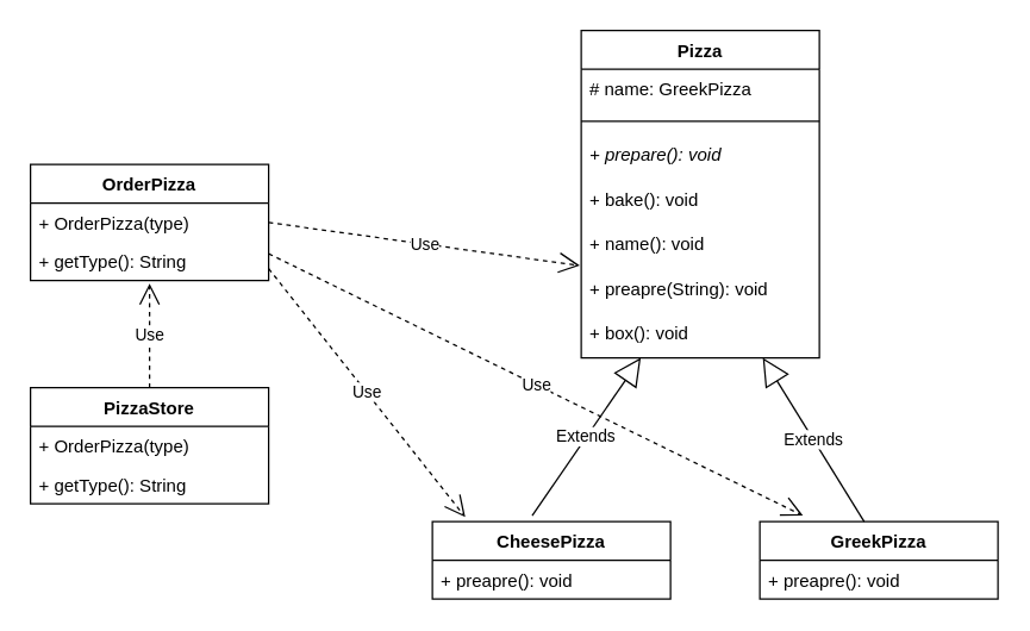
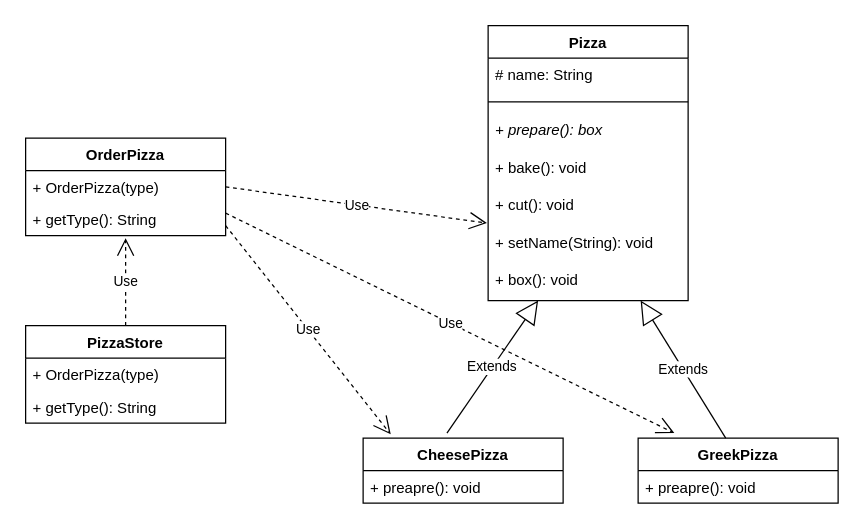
  <mxCell id="0" />
  <mxCell id="1" parent="0" />
  <mxCell id="2" value="Pizza" style="swimlane;fontStyle=1;align=center;verticalAlign=top;childLayout=stackLayout;horizontal=1;startSize=26;horizontalStack=0;resizeParent=1;resizeParentMax=0;resizeLast=0;collapsible=1;marginBottom=0;hachureGap=4;pointerEvents=0;" vertex="1" parent="1"><mxGeometry x="390" y="20" width="160" height="220" as="geometry"><mxRectangle x="410" y="290" width="60" height="26" as="alternateBounds" /></mxGeometry></mxCell>
- <mxCell id="3" value="# name: GreekPizza" style="text;strokeColor=none;fillColor=none;align=left;verticalAlign=top;spacingLeft=4;spacingRight=4;overflow=hidden;rotatable=0;points=[[0,0.5],[1,0.5]];portConstraint=eastwest;" vertex="1" parent="2"><mxGeometry y="26" width="160" height="26" as="geometry" /></mxCell>
+ <mxCell id="3" value="# name: String" style="text;strokeColor=none;fillColor=none;align=left;verticalAlign=top;spacingLeft=4;spacingRight=4;overflow=hidden;rotatable=0;points=[[0,0.5],[1,0.5]];portConstraint=eastwest;" vertex="1" parent="2"><mxGeometry y="26" width="160" height="26" as="geometry" /></mxCell>
  <mxCell id="4" value="" style="line;strokeWidth=1;fillColor=none;align=left;verticalAlign=middle;spacingTop=-1;spacingLeft=3;spacingRight=3;rotatable=0;labelPosition=right;points=[];portConstraint=eastwest;" vertex="1" parent="2"><mxGeometry y="52" width="160" height="18" as="geometry" /></mxCell>
- <mxCell id="5" value="+ prepare(): void" style="text;strokeColor=none;fillColor=none;align=left;verticalAlign=top;spacingLeft=4;spacingRight=4;overflow=hidden;rotatable=0;points=[[0,0.5],[1,0.5]];portConstraint=eastwest;fontStyle=2" vertex="1" parent="2"><mxGeometry y="70" width="160" height="30" as="geometry" /></mxCell>
+ <mxCell id="5" value="+ prepare(): box" style="text;strokeColor=none;fillColor=none;align=left;verticalAlign=top;spacingLeft=4;spacingRight=4;overflow=hidden;rotatable=0;points=[[0,0.5],[1,0.5]];portConstraint=eastwest;fontStyle=2" vertex="1" parent="2"><mxGeometry y="70" width="160" height="30" as="geometry" /></mxCell>
  <mxCell id="6" value="+ bake(): void" style="text;strokeColor=none;fillColor=none;align=left;verticalAlign=top;spacingLeft=4;spacingRight=4;overflow=hidden;rotatable=0;points=[[0,0.5],[1,0.5]];portConstraint=eastwest;fontStyle=0" vertex="1" parent="2"><mxGeometry y="100" width="160" height="30" as="geometry" /></mxCell>
- <mxCell id="7" value="+ name(): void" style="text;strokeColor=none;fillColor=none;align=left;verticalAlign=top;spacingLeft=4;spacingRight=4;overflow=hidden;rotatable=0;points=[[0,0.5],[1,0.5]];portConstraint=eastwest;fontStyle=0" vertex="1" parent="2"><mxGeometry y="130" width="160" height="30" as="geometry" /></mxCell>
- <mxCell id="8" value="+ preapre(String): void" style="text;strokeColor=none;fillColor=none;align=left;verticalAlign=top;spacingLeft=4;spacingRight=4;overflow=hidden;rotatable=0;points=[[0,0.5],[1,0.5]];portConstraint=eastwest;fontStyle=0" vertex="1" parent="2"><mxGeometry y="160" width="160" height="30" as="geometry" /></mxCell>
+ <mxCell id="7" value="+ cut(): void" style="text;strokeColor=none;fillColor=none;align=left;verticalAlign=top;spacingLeft=4;spacingRight=4;overflow=hidden;rotatable=0;points=[[0,0.5],[1,0.5]];portConstraint=eastwest;fontStyle=0" vertex="1" parent="2"><mxGeometry y="130" width="160" height="30" as="geometry" /></mxCell>
+ <mxCell id="8" value="+ setName(String): void" style="text;strokeColor=none;fillColor=none;align=left;verticalAlign=top;spacingLeft=4;spacingRight=4;overflow=hidden;rotatable=0;points=[[0,0.5],[1,0.5]];portConstraint=eastwest;fontStyle=0" vertex="1" parent="2"><mxGeometry y="160" width="160" height="30" as="geometry" /></mxCell>
  <mxCell id="9" value="+ box(): void" style="text;strokeColor=none;fillColor=none;align=left;verticalAlign=top;spacingLeft=4;spacingRight=4;overflow=hidden;rotatable=0;points=[[0,0.5],[1,0.5]];portConstraint=eastwest;fontStyle=0" vertex="1" parent="2"><mxGeometry y="190" width="160" height="30" as="geometry" /></mxCell>
  <mxCell id="10" value="CheesePizza" style="swimlane;fontStyle=1;align=center;verticalAlign=top;childLayout=stackLayout;horizontal=1;startSize=26;horizontalStack=0;resizeParent=1;resizeParentMax=0;resizeLast=0;collapsible=1;marginBottom=0;hachureGap=4;pointerEvents=0;" vertex="1" parent="1"><mxGeometry x="290" y="350" width="160" height="52" as="geometry" /></mxCell>
  <mxCell id="11" value="+ preapre(): void" style="text;strokeColor=none;fillColor=none;align=left;verticalAlign=top;spacingLeft=4;spacingRight=4;overflow=hidden;rotatable=0;points=[[0,0.5],[1,0.5]];portConstraint=eastwest;" vertex="1" parent="10"><mxGeometry y="26" width="160" height="26" as="geometry" /></mxCell>
  <mxCell id="12" value="GreekPizza" style="swimlane;fontStyle=1;align=center;verticalAlign=top;childLayout=stackLayout;horizontal=1;startSize=26;horizontalStack=0;resizeParent=1;resizeParentMax=0;resizeLast=0;collapsible=1;marginBottom=0;hachureGap=4;pointerEvents=0;" vertex="1" parent="1"><mxGeometry x="510" y="350" width="160" height="52" as="geometry" /></mxCell>
  <mxCell id="13" value="+ preapre(): void" style="text;strokeColor=none;fillColor=none;align=left;verticalAlign=top;spacingLeft=4;spacingRight=4;overflow=hidden;rotatable=0;points=[[0,0.5],[1,0.5]];portConstraint=eastwest;" vertex="1" parent="12"><mxGeometry y="26" width="160" height="26" as="geometry" /></mxCell>
  <mxCell id="14" value="Extends" style="endArrow=block;endSize=16;endFill=0;html=1;sourcePerimeterSpacing=8;targetPerimeterSpacing=8;exitX=0.419;exitY=-0.077;exitDx=0;exitDy=0;exitPerimeter=0;entryX=0.125;entryY=1;entryDx=0;entryDy=0;entryPerimeter=0;" edge="1" parent="1" source="10"><mxGeometry width="160" relative="1" as="geometry"><mxPoint x="240" y="190" as="sourcePoint" /><mxPoint x="430" y="240" as="targetPoint" /></mxGeometry></mxCell>
  <mxCell id="15" value="Extends" style="endArrow=block;endSize=16;endFill=0;html=1;sourcePerimeterSpacing=8;targetPerimeterSpacing=8;exitX=0.438;exitY=0;exitDx=0;exitDy=0;exitPerimeter=0;" edge="1" parent="1" source="12"><mxGeometry width="160" relative="1" as="geometry"><mxPoint x="450" y="300" as="sourcePoint" /><mxPoint x="512" y="240" as="targetPoint" /></mxGeometry></mxCell>
  <mxCell id="16" value="OrderPizza" style="swimlane;fontStyle=1;align=center;verticalAlign=top;childLayout=stackLayout;horizontal=1;startSize=26;horizontalStack=0;resizeParent=1;resizeParentMax=0;resizeLast=0;collapsible=1;marginBottom=0;hachureGap=4;pointerEvents=0;" vertex="1" parent="1"><mxGeometry x="20" y="110" width="160" height="78" as="geometry"><mxRectangle x="130" y="310" width="100" height="26" as="alternateBounds" /></mxGeometry></mxCell>
  <mxCell id="17" value="+ OrderPizza(type)" style="text;strokeColor=none;fillColor=none;align=left;verticalAlign=top;spacingLeft=4;spacingRight=4;overflow=hidden;rotatable=0;points=[[0,0.5],[1,0.5]];portConstraint=eastwest;" vertex="1" parent="16"><mxGeometry y="26" width="160" height="26" as="geometry" /></mxCell>
  <mxCell id="18" value="+ getType(): String" style="text;strokeColor=none;fillColor=none;align=left;verticalAlign=top;spacingLeft=4;spacingRight=4;overflow=hidden;rotatable=0;points=[[0,0.5],[1,0.5]];portConstraint=eastwest;" vertex="1" parent="16"><mxGeometry y="52" width="160" height="26" as="geometry" /></mxCell>
  <mxCell id="19" value="PizzaStore" style="swimlane;fontStyle=1;align=center;verticalAlign=top;childLayout=stackLayout;horizontal=1;startSize=26;horizontalStack=0;resizeParent=1;resizeParentMax=0;resizeLast=0;collapsible=1;marginBottom=0;hachureGap=4;pointerEvents=0;" vertex="1" parent="1"><mxGeometry x="20" y="260" width="160" height="78" as="geometry"><mxRectangle x="130" y="310" width="100" height="26" as="alternateBounds" /></mxGeometry></mxCell>
  <mxCell id="20" value="+ OrderPizza(type)" style="text;strokeColor=none;fillColor=none;align=left;verticalAlign=top;spacingLeft=4;spacingRight=4;overflow=hidden;rotatable=0;points=[[0,0.5],[1,0.5]];portConstraint=eastwest;" vertex="1" parent="19"><mxGeometry y="26" width="160" height="26" as="geometry" /></mxCell>
  <mxCell id="21" value="+ getType(): String" style="text;strokeColor=none;fillColor=none;align=left;verticalAlign=top;spacingLeft=4;spacingRight=4;overflow=hidden;rotatable=0;points=[[0,0.5],[1,0.5]];portConstraint=eastwest;" vertex="1" parent="19"><mxGeometry y="52" width="160" height="26" as="geometry" /></mxCell>
  <mxCell id="22" value="Use" style="endArrow=open;endSize=12;dashed=1;html=1;sourcePerimeterSpacing=8;targetPerimeterSpacing=8;exitX=1;exitY=0.5;exitDx=0;exitDy=0;entryX=-0.006;entryY=-0.067;entryDx=0;entryDy=0;entryPerimeter=0;" edge="1" parent="1" source="17" target="8"><mxGeometry width="160" relative="1" as="geometry"><mxPoint x="220" y="190" as="sourcePoint" /><mxPoint x="380" y="190" as="targetPoint" /><Array as="points" /></mxGeometry></mxCell>
  <mxCell id="23" value="Use" style="endArrow=open;endSize=12;dashed=1;html=1;sourcePerimeterSpacing=8;targetPerimeterSpacing=8;entryX=0.138;entryY=-0.058;entryDx=0;entryDy=0;entryPerimeter=0;" edge="1" parent="1" target="10"><mxGeometry width="160" relative="1" as="geometry"><mxPoint x="180" y="180" as="sourcePoint" /><mxPoint x="340" y="180" as="targetPoint" /></mxGeometry></mxCell>
  <mxCell id="24" value="Use" style="endArrow=open;endSize=12;dashed=1;html=1;sourcePerimeterSpacing=8;targetPerimeterSpacing=8;entryX=0.181;entryY=-0.077;entryDx=0;entryDy=0;entryPerimeter=0;" edge="1" parent="1" target="12"><mxGeometry width="160" relative="1" as="geometry"><mxPoint x="180" y="170" as="sourcePoint" /><mxPoint x="340" y="170" as="targetPoint" /></mxGeometry></mxCell>
  <mxCell id="25" value="Use" style="endArrow=open;endSize=12;dashed=1;html=1;sourcePerimeterSpacing=8;targetPerimeterSpacing=8;exitX=0.5;exitY=0;exitDx=0;exitDy=0;" edge="1" parent="1" source="19"><mxGeometry width="160" relative="1" as="geometry"><mxPoint x="70" y="230" as="sourcePoint" /><mxPoint x="100" y="190" as="targetPoint" /></mxGeometry></mxCell>
